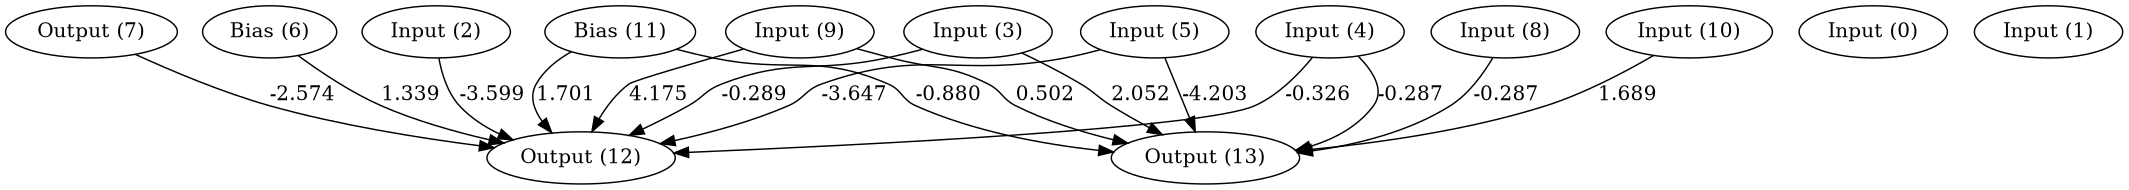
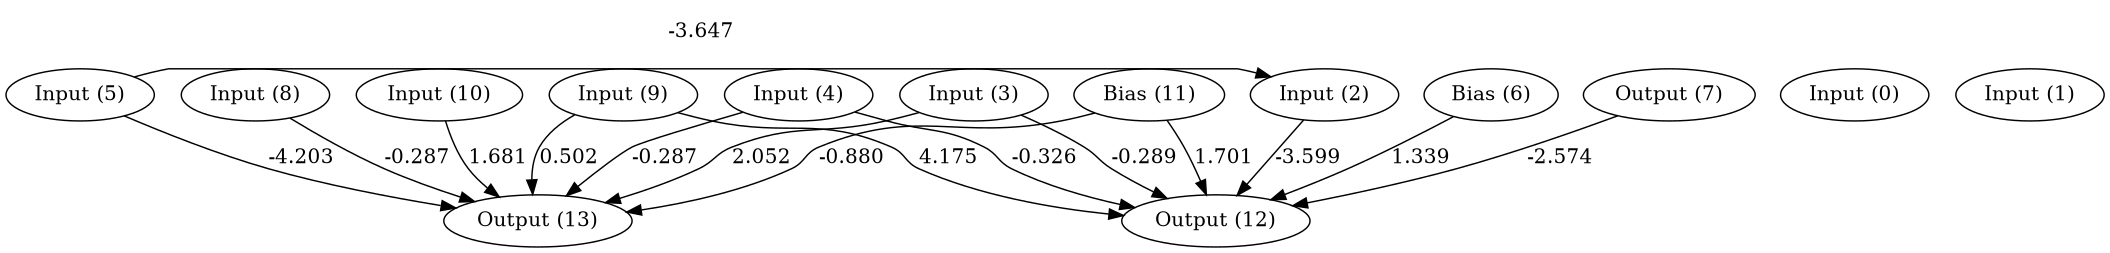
  digraph {
    n1 [label="Bias (11)"]
    n2 [label="Input (0)"]
    n3 [label="Input (1)"]
    n4 [label="Input (2)"]
    n5 [label="Input (3)"]
    n6 [label="Input (4)"]
    n7 [label="Input (5)"]
    n8 [label="Bias (6)"]
    n9 [label="Output (7)"]
    n10 [label="Input (8)"]
    n11 [label="Input (9)"]
    n12 [label="Input (10)"]
    n13 [label="Output (12)"]
    n14 [label="Output (13)"]
    subgraph sub_1 {
      rank=same
      n1
      n2
      n3
      n4
      n5
      n6
      n7
      n8
      n9
      n10
      n11
      n12
    }
    subgraph sub_2 {
      rank=same
      n13
      n14
    }
    n1 -> n13 [label=1.701]
    n1 -> n14 [label=-0.880]
    n4 -> n13 [label=-3.599]
    n5 -> n13 [label=-0.289]
    n5 -> n14 [label=2.052]
    n6 -> n13 [label=-0.326]
    n6 -> n14 [label=-0.287]
-   n7 -> n13 [label=-3.647]
+   n7 -> n4 [label=-3.647]
    n7 -> n14 [label=-4.203]
    n8 -> n13 [label=1.339]
    n9 -> n13 [label=-2.574]
    n10 -> n14 [label=-0.287]
    n11 -> n13 [label=4.175]
    n11 -> n14 [label=0.502]
-   n12 -> n14 [label=1.689]
+   n12 -> n14 [label=1.681]
  }
